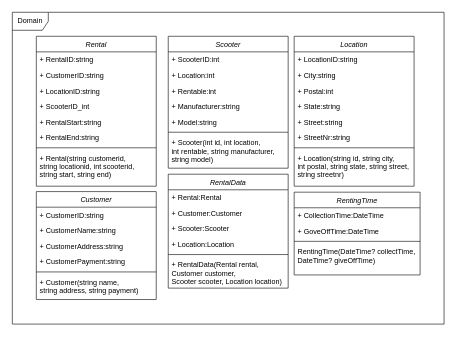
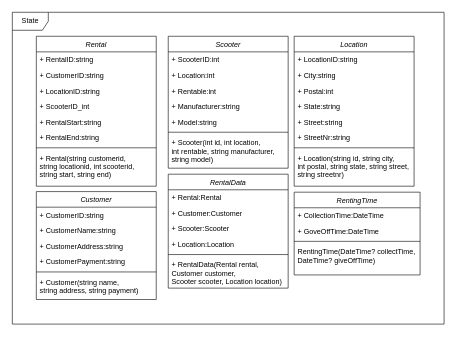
  <mxCell id="0" />
  <mxCell id="1" parent="0" />
  <mxCell id="2" value="Rental" style="swimlane;fontStyle=2;align=center;verticalAlign=top;childLayout=stackLayout;horizontal=1;startSize=26;horizontalStack=0;resizeParent=1;resizeLast=0;collapsible=1;marginBottom=0;rounded=0;shadow=0;strokeWidth=1;" parent="1" vertex="1"><mxGeometry x="60" y="60" width="200" height="250" as="geometry"><mxRectangle x="230" y="140" width="160" height="26" as="alternateBounds" /></mxGeometry></mxCell>
  <mxCell id="3" value="+ RentalID:string" style="text;align=left;verticalAlign=top;spacingLeft=4;spacingRight=4;overflow=hidden;rotatable=0;points=[[0,0.5],[1,0.5]];portConstraint=eastwest;" parent="2" vertex="1"><mxGeometry y="26" width="200" height="26" as="geometry" /></mxCell>
  <mxCell id="4" value="+ CustomerID:string" style="text;align=left;verticalAlign=top;spacingLeft=4;spacingRight=4;overflow=hidden;rotatable=0;points=[[0,0.5],[1,0.5]];portConstraint=eastwest;rounded=0;shadow=0;html=0;" parent="2" vertex="1"><mxGeometry y="52" width="200" height="26" as="geometry" /></mxCell>
  <mxCell id="5" value="+ LocationID:string" style="text;align=left;verticalAlign=top;spacingLeft=4;spacingRight=4;overflow=hidden;rotatable=0;points=[[0,0.5],[1,0.5]];portConstraint=eastwest;rounded=0;shadow=0;html=0;" parent="2" vertex="1"><mxGeometry y="78" width="200" height="26" as="geometry" /></mxCell>
  <mxCell id="6" value="+ ScooterID_int" style="text;align=left;verticalAlign=top;spacingLeft=4;spacingRight=4;overflow=hidden;rotatable=0;points=[[0,0.5],[1,0.5]];portConstraint=eastwest;rounded=0;shadow=0;html=0;" vertex="1" parent="2"><mxGeometry y="104" width="200" height="26" as="geometry" /></mxCell>
  <mxCell id="7" value="+ RentalStart:string" style="text;align=left;verticalAlign=top;spacingLeft=4;spacingRight=4;overflow=hidden;rotatable=0;points=[[0,0.5],[1,0.5]];portConstraint=eastwest;rounded=0;shadow=0;html=0;" vertex="1" parent="2"><mxGeometry y="130" width="200" height="26" as="geometry" /></mxCell>
  <mxCell id="8" value="+ RentalEnd:string" style="text;align=left;verticalAlign=top;spacingLeft=4;spacingRight=4;overflow=hidden;rotatable=0;points=[[0,0.5],[1,0.5]];portConstraint=eastwest;rounded=0;shadow=0;html=0;" vertex="1" parent="2"><mxGeometry y="156" width="200" height="26" as="geometry" /></mxCell>
  <mxCell id="9" value="" style="line;html=1;strokeWidth=1;align=left;verticalAlign=middle;spacingTop=-1;spacingLeft=3;spacingRight=3;rotatable=0;labelPosition=right;points=[];portConstraint=eastwest;" parent="2" vertex="1"><mxGeometry y="182" width="200" height="8" as="geometry" /></mxCell>
  <mxCell id="10" value="+ Rental(string customerid, &#10;string locationid, int scooterid, &#10;string start, string end)" style="text;align=left;verticalAlign=top;spacingLeft=4;spacingRight=4;overflow=hidden;rotatable=0;points=[[0,0.5],[1,0.5]];portConstraint=eastwest;" parent="2" vertex="1"><mxGeometry y="190" width="200" height="60" as="geometry" /></mxCell>
  <mxCell id="11" value="Scooter" style="swimlane;fontStyle=2;align=center;verticalAlign=top;childLayout=stackLayout;horizontal=1;startSize=26;horizontalStack=0;resizeParent=1;resizeLast=0;collapsible=1;marginBottom=0;rounded=0;shadow=0;strokeWidth=1;" vertex="1" parent="1"><mxGeometry x="280" y="60" width="200" height="220" as="geometry"><mxRectangle x="230" y="140" width="160" height="26" as="alternateBounds" /></mxGeometry></mxCell>
  <mxCell id="12" value="+ ScooterID:int" style="text;align=left;verticalAlign=top;spacingLeft=4;spacingRight=4;overflow=hidden;rotatable=0;points=[[0,0.5],[1,0.5]];portConstraint=eastwest;" vertex="1" parent="11"><mxGeometry y="26" width="200" height="26" as="geometry" /></mxCell>
  <mxCell id="13" value="+ Location:int" style="text;align=left;verticalAlign=top;spacingLeft=4;spacingRight=4;overflow=hidden;rotatable=0;points=[[0,0.5],[1,0.5]];portConstraint=eastwest;rounded=0;shadow=0;html=0;" vertex="1" parent="11"><mxGeometry y="52" width="200" height="26" as="geometry" /></mxCell>
  <mxCell id="14" value="+ Rentable:int" style="text;align=left;verticalAlign=top;spacingLeft=4;spacingRight=4;overflow=hidden;rotatable=0;points=[[0,0.5],[1,0.5]];portConstraint=eastwest;rounded=0;shadow=0;html=0;" vertex="1" parent="11"><mxGeometry y="78" width="200" height="26" as="geometry" /></mxCell>
  <mxCell id="15" value="+ Manufacturer:string" style="text;align=left;verticalAlign=top;spacingLeft=4;spacingRight=4;overflow=hidden;rotatable=0;points=[[0,0.5],[1,0.5]];portConstraint=eastwest;rounded=0;shadow=0;html=0;" vertex="1" parent="11"><mxGeometry y="104" width="200" height="26" as="geometry" /></mxCell>
  <mxCell id="16" value="+ Model:string" style="text;align=left;verticalAlign=top;spacingLeft=4;spacingRight=4;overflow=hidden;rotatable=0;points=[[0,0.5],[1,0.5]];portConstraint=eastwest;rounded=0;shadow=0;html=0;" vertex="1" parent="11"><mxGeometry y="130" width="200" height="26" as="geometry" /></mxCell>
  <mxCell id="17" value="" style="line;html=1;strokeWidth=1;align=left;verticalAlign=middle;spacingTop=-1;spacingLeft=3;spacingRight=3;rotatable=0;labelPosition=right;points=[];portConstraint=eastwest;" vertex="1" parent="11"><mxGeometry y="156" width="200" height="8" as="geometry" /></mxCell>
  <mxCell id="18" value="+ Scooter(int id, int location, &#10;int rentable, string manufacturer, &#10;string model)" style="text;align=left;verticalAlign=top;spacingLeft=4;spacingRight=4;overflow=hidden;rotatable=0;points=[[0,0.5],[1,0.5]];portConstraint=eastwest;" vertex="1" parent="11"><mxGeometry y="164" width="200" height="56" as="geometry" /></mxCell>
  <mxCell id="19" value="Location" style="swimlane;fontStyle=2;align=center;verticalAlign=top;childLayout=stackLayout;horizontal=1;startSize=26;horizontalStack=0;resizeParent=1;resizeLast=0;collapsible=1;marginBottom=0;rounded=0;shadow=0;strokeWidth=1;" vertex="1" parent="1"><mxGeometry x="490" y="60" width="200" height="250" as="geometry"><mxRectangle x="230" y="140" width="160" height="26" as="alternateBounds" /></mxGeometry></mxCell>
  <mxCell id="20" value="+ LocationID:string" style="text;align=left;verticalAlign=top;spacingLeft=4;spacingRight=4;overflow=hidden;rotatable=0;points=[[0,0.5],[1,0.5]];portConstraint=eastwest;" vertex="1" parent="19"><mxGeometry y="26" width="200" height="26" as="geometry" /></mxCell>
  <mxCell id="21" value="+ City:string" style="text;align=left;verticalAlign=top;spacingLeft=4;spacingRight=4;overflow=hidden;rotatable=0;points=[[0,0.5],[1,0.5]];portConstraint=eastwest;rounded=0;shadow=0;html=0;" vertex="1" parent="19"><mxGeometry y="52" width="200" height="26" as="geometry" /></mxCell>
  <mxCell id="22" value="+ Postal:int" style="text;align=left;verticalAlign=top;spacingLeft=4;spacingRight=4;overflow=hidden;rotatable=0;points=[[0,0.5],[1,0.5]];portConstraint=eastwest;rounded=0;shadow=0;html=0;" vertex="1" parent="19"><mxGeometry y="78" width="200" height="26" as="geometry" /></mxCell>
  <mxCell id="23" value="+ State:string" style="text;align=left;verticalAlign=top;spacingLeft=4;spacingRight=4;overflow=hidden;rotatable=0;points=[[0,0.5],[1,0.5]];portConstraint=eastwest;rounded=0;shadow=0;html=0;" vertex="1" parent="19"><mxGeometry y="104" width="200" height="26" as="geometry" /></mxCell>
  <mxCell id="24" value="+ Street:string" style="text;align=left;verticalAlign=top;spacingLeft=4;spacingRight=4;overflow=hidden;rotatable=0;points=[[0,0.5],[1,0.5]];portConstraint=eastwest;rounded=0;shadow=0;html=0;" vertex="1" parent="19"><mxGeometry y="130" width="200" height="26" as="geometry" /></mxCell>
  <mxCell id="25" value="+ StreetNr:string" style="text;align=left;verticalAlign=top;spacingLeft=4;spacingRight=4;overflow=hidden;rotatable=0;points=[[0,0.5],[1,0.5]];portConstraint=eastwest;rounded=0;shadow=0;html=0;" vertex="1" parent="19"><mxGeometry y="156" width="200" height="26" as="geometry" /></mxCell>
  <mxCell id="26" value="" style="line;html=1;strokeWidth=1;align=left;verticalAlign=middle;spacingTop=-1;spacingLeft=3;spacingRight=3;rotatable=0;labelPosition=right;points=[];portConstraint=eastwest;" vertex="1" parent="19"><mxGeometry y="182" width="200" height="8" as="geometry" /></mxCell>
  <mxCell id="27" value="+ Location(string id, string city, &#10;int postal, string state, string street, &#10;string streetnr)" style="text;align=left;verticalAlign=top;spacingLeft=4;spacingRight=4;overflow=hidden;rotatable=0;points=[[0,0.5],[1,0.5]];portConstraint=eastwest;" vertex="1" parent="19"><mxGeometry y="190" width="200" height="60" as="geometry" /></mxCell>
  <mxCell id="28" value="Customer" style="swimlane;fontStyle=2;align=center;verticalAlign=top;childLayout=stackLayout;horizontal=1;startSize=26;horizontalStack=0;resizeParent=1;resizeLast=0;collapsible=1;marginBottom=0;rounded=0;shadow=0;strokeWidth=1;" vertex="1" parent="1"><mxGeometry x="60" y="319" width="200" height="180" as="geometry"><mxRectangle x="230" y="140" width="160" height="26" as="alternateBounds" /></mxGeometry></mxCell>
  <mxCell id="29" value="+ CustomerID:string" style="text;align=left;verticalAlign=top;spacingLeft=4;spacingRight=4;overflow=hidden;rotatable=0;points=[[0,0.5],[1,0.5]];portConstraint=eastwest;" vertex="1" parent="28"><mxGeometry y="26" width="200" height="26" as="geometry" /></mxCell>
  <mxCell id="30" value="+ CustomerName:string" style="text;align=left;verticalAlign=top;spacingLeft=4;spacingRight=4;overflow=hidden;rotatable=0;points=[[0,0.5],[1,0.5]];portConstraint=eastwest;rounded=0;shadow=0;html=0;" vertex="1" parent="28"><mxGeometry y="52" width="200" height="26" as="geometry" /></mxCell>
  <mxCell id="31" value="+ CustomerAddress:string" style="text;align=left;verticalAlign=top;spacingLeft=4;spacingRight=4;overflow=hidden;rotatable=0;points=[[0,0.5],[1,0.5]];portConstraint=eastwest;rounded=0;shadow=0;html=0;" vertex="1" parent="28"><mxGeometry y="78" width="200" height="26" as="geometry" /></mxCell>
  <mxCell id="32" value="+ CustomerPayment:string" style="text;align=left;verticalAlign=top;spacingLeft=4;spacingRight=4;overflow=hidden;rotatable=0;points=[[0,0.5],[1,0.5]];portConstraint=eastwest;rounded=0;shadow=0;html=0;" vertex="1" parent="28"><mxGeometry y="104" width="200" height="26" as="geometry" /></mxCell>
  <mxCell id="33" value="" style="line;html=1;strokeWidth=1;align=left;verticalAlign=middle;spacingTop=-1;spacingLeft=3;spacingRight=3;rotatable=0;labelPosition=right;points=[];portConstraint=eastwest;" vertex="1" parent="28"><mxGeometry y="130" width="200" height="8" as="geometry" /></mxCell>
  <mxCell id="34" value="+ Customer(string name, &#10;string address, string payment)" style="text;align=left;verticalAlign=top;spacingLeft=4;spacingRight=4;overflow=hidden;rotatable=0;points=[[0,0.5],[1,0.5]];portConstraint=eastwest;" vertex="1" parent="28"><mxGeometry y="138" width="200" height="42" as="geometry" /></mxCell>
  <mxCell id="35" value="RentalData" style="swimlane;fontStyle=2;align=center;verticalAlign=top;childLayout=stackLayout;horizontal=1;startSize=26;horizontalStack=0;resizeParent=1;resizeLast=0;collapsible=1;marginBottom=0;rounded=0;shadow=0;strokeWidth=1;" vertex="1" parent="1"><mxGeometry x="280" y="290" width="200" height="190" as="geometry"><mxRectangle x="230" y="140" width="160" height="26" as="alternateBounds" /></mxGeometry></mxCell>
  <mxCell id="36" value="+ Rental:Rental" style="text;align=left;verticalAlign=top;spacingLeft=4;spacingRight=4;overflow=hidden;rotatable=0;points=[[0,0.5],[1,0.5]];portConstraint=eastwest;" vertex="1" parent="35"><mxGeometry y="26" width="200" height="26" as="geometry" /></mxCell>
  <mxCell id="37" value="+ Customer:Customer" style="text;align=left;verticalAlign=top;spacingLeft=4;spacingRight=4;overflow=hidden;rotatable=0;points=[[0,0.5],[1,0.5]];portConstraint=eastwest;rounded=0;shadow=0;html=0;" vertex="1" parent="35"><mxGeometry y="52" width="200" height="26" as="geometry" /></mxCell>
  <mxCell id="38" value="+ Scooter:Scooter" style="text;align=left;verticalAlign=top;spacingLeft=4;spacingRight=4;overflow=hidden;rotatable=0;points=[[0,0.5],[1,0.5]];portConstraint=eastwest;rounded=0;shadow=0;html=0;" vertex="1" parent="35"><mxGeometry y="78" width="200" height="26" as="geometry" /></mxCell>
  <mxCell id="39" value="+ Location:Location" style="text;align=left;verticalAlign=top;spacingLeft=4;spacingRight=4;overflow=hidden;rotatable=0;points=[[0,0.5],[1,0.5]];portConstraint=eastwest;rounded=0;shadow=0;html=0;" vertex="1" parent="35"><mxGeometry y="104" width="200" height="26" as="geometry" /></mxCell>
  <mxCell id="40" value="" style="line;html=1;strokeWidth=1;align=left;verticalAlign=middle;spacingTop=-1;spacingLeft=3;spacingRight=3;rotatable=0;labelPosition=right;points=[];portConstraint=eastwest;" vertex="1" parent="35"><mxGeometry y="130" width="200" height="8" as="geometry" /></mxCell>
  <mxCell id="41" value="+ RentalData(Rental rental, &#10;Customer customer, &#10;Scooter scooter, Location location)" style="text;align=left;verticalAlign=top;spacingLeft=4;spacingRight=4;overflow=hidden;rotatable=0;points=[[0,0.5],[1,0.5]];portConstraint=eastwest;" vertex="1" parent="35"><mxGeometry y="138" width="200" height="52" as="geometry" /></mxCell>
  <mxCell id="42" value="RentingTime" style="swimlane;fontStyle=2;align=center;verticalAlign=top;childLayout=stackLayout;horizontal=1;startSize=26;horizontalStack=0;resizeParent=1;resizeLast=0;collapsible=1;marginBottom=0;rounded=0;shadow=0;strokeWidth=1;" vertex="1" parent="1"><mxGeometry x="490" y="320" width="210" height="138" as="geometry"><mxRectangle x="230" y="140" width="160" height="26" as="alternateBounds" /></mxGeometry></mxCell>
  <mxCell id="43" value="+ CollectionTime:DateTime" style="text;align=left;verticalAlign=top;spacingLeft=4;spacingRight=4;overflow=hidden;rotatable=0;points=[[0,0.5],[1,0.5]];portConstraint=eastwest;" vertex="1" parent="42"><mxGeometry y="26" width="210" height="26" as="geometry" /></mxCell>
  <mxCell id="44" value="+ GoveOffTime:DateTime" style="text;align=left;verticalAlign=top;spacingLeft=4;spacingRight=4;overflow=hidden;rotatable=0;points=[[0,0.5],[1,0.5]];portConstraint=eastwest;rounded=0;shadow=0;html=0;" vertex="1" parent="42"><mxGeometry y="52" width="210" height="26" as="geometry" /></mxCell>
  <mxCell id="45" value="" style="line;html=1;strokeWidth=1;align=left;verticalAlign=middle;spacingTop=-1;spacingLeft=3;spacingRight=3;rotatable=0;labelPosition=right;points=[];portConstraint=eastwest;" vertex="1" parent="42"><mxGeometry y="78" width="210" height="8" as="geometry" /></mxCell>
  <mxCell id="46" value="RentingTime(DateTime? collectTime, &#10;DateTime? giveOffTime)" style="text;align=left;verticalAlign=top;spacingLeft=4;spacingRight=4;overflow=hidden;rotatable=0;points=[[0,0.5],[1,0.5]];portConstraint=eastwest;" vertex="1" parent="42"><mxGeometry y="86" width="210" height="44" as="geometry" /></mxCell>
- <mxCell id="47" value="Domain" style="shape=umlFrame;whiteSpace=wrap;html=1;" vertex="1" parent="1"><mxGeometry width="720" height="520" as="geometry" x="20" y="20" /></mxCell>
+ <mxCell id="47" value="State" style="shape=umlFrame;whiteSpace=wrap;html=1;" vertex="1" parent="1"><mxGeometry width="720" height="520" as="geometry" x="20" y="20" /></mxCell>
